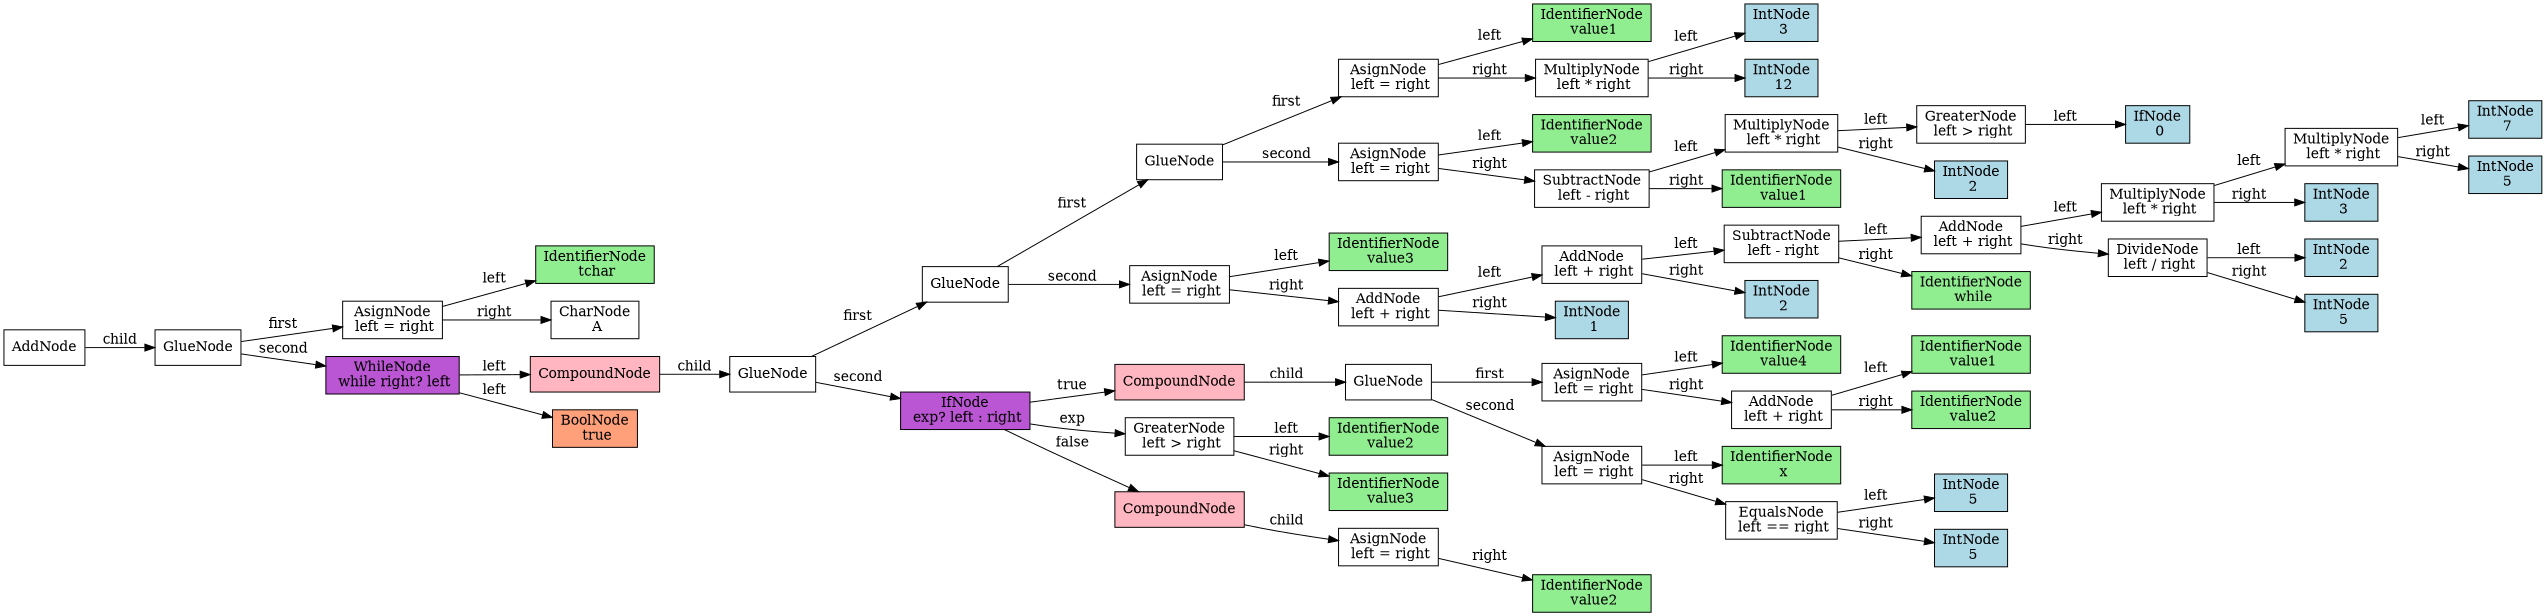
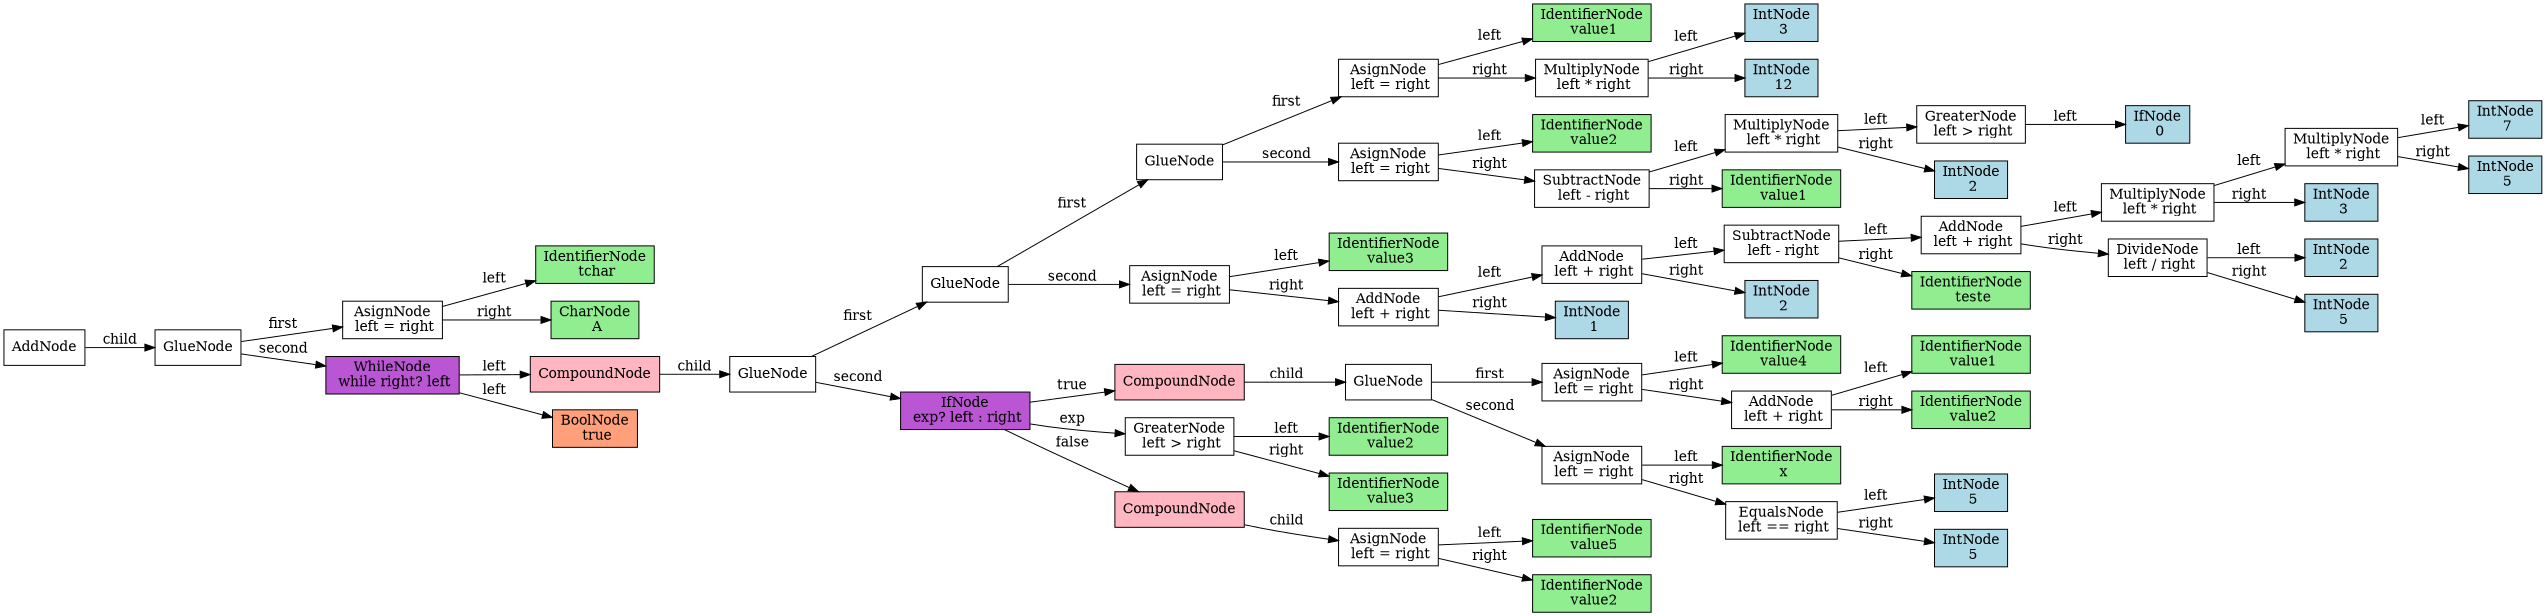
  digraph {
    rankdir=LR
    node [fillcolor=white shape=box style=filled]
    n1 [label=AddNode]
    n2 [label=GlueNode]
    n3 [label="AsignNode\n left = right"]
    n4 [fillcolor=mediumorchid label="WhileNode\n while right? left"]
    n5 [fillcolor=lightgreen label="IdentifierNode\n tchar"]
-   n6 [label="CharNode\n A"]
+   n6 [fillcolor=lightgreen label="CharNode\n A"]
    n7 [fillcolor=lightpink label=CompoundNode]
    n8 [fillcolor=lightsalmon label="BoolNode\n true"]
    n9 [label=GlueNode]
    n10 [label=GlueNode]
    n11 [fillcolor=mediumorchid label="IfNode\n exp? left : right"]
    n12 [label=GlueNode]
    n13 [label="AsignNode\n left = right"]
    n14 [fillcolor=lightpink label=CompoundNode]
    n15 [label="GreaterNode\n left > right"]
    n16 [fillcolor=lightpink label=CompoundNode]
    n17 [label="AsignNode\n left = right"]
    n18 [label="AsignNode\n left = right"]
    n19 [fillcolor=lightgreen label="IdentifierNode\n value3"]
    n20 [label="AddNode\n left + right"]
    n21 [fillcolor=lightgreen label="IdentifierNode\n value1"]
    n22 [label="MultiplyNode\n left * right"]
    n23 [fillcolor=lightgreen label="IdentifierNode\n value2"]
    n24 [label="SubtractNode\n left - right"]
    n25 [fillcolor=lightblue label="IntNode\n 3"]
    n26 [fillcolor=lightblue label="IntNode\n 12"]
    n27 [label="MultiplyNode\n left * right"]
    n28 [fillcolor=lightgreen label="IdentifierNode\n value1"]
    n29 [label="GreaterNode\n left > right"]
    n30 [fillcolor=lightblue label="IntNode\n 2"]
    n31 [fillcolor=lightblue label="IfNode\n 0"]
    n32 [label="AddNode\n left + right"]
    n33 [fillcolor=lightblue label="IntNode\n 1"]
    n34 [label="SubtractNode\n left - right"]
    n35 [fillcolor=lightblue label="IntNode\n 2"]
    n36 [label="AddNode\n left + right"]
-   n37 [fillcolor=lightgreen label="IdentifierNode\n while"]
+   n37 [fillcolor=lightgreen label="IdentifierNode\n teste"]
    n38 [label="MultiplyNode\n left * right"]
    n39 [label="DivideNode\n left / right"]
    n40 [label="MultiplyNode\n left * right"]
    n41 [fillcolor=lightblue label="IntNode\n 3"]
    n42 [fillcolor=lightblue label="IntNode\n 2"]
    n43 [fillcolor=lightblue label="IntNode\n 5"]
    n44 [fillcolor=lightblue label="IntNode\n 7"]
    n45 [fillcolor=lightblue label="IntNode\n 5"]
    n46 [label=GlueNode]
    n47 [fillcolor=lightgreen label="IdentifierNode\n value2"]
    n48 [fillcolor=lightgreen label="IdentifierNode\n value3"]
    n49 [label="AsignNode\n left = right"]
    n50 [label="AsignNode\n left = right"]
    n51 [label="AsignNode\n left = right"]
    n52 [fillcolor=lightgreen label="IdentifierNode\n value4"]
    n53 [label="AddNode\n left + right"]
    n54 [fillcolor=lightgreen label="IdentifierNode\n x"]
    n55 [label="EqualsNode\n left == right"]
    n56 [fillcolor=lightgreen label="IdentifierNode\n value1"]
    n57 [fillcolor=lightgreen label="IdentifierNode\n value2"]
    n58 [fillcolor=lightblue label="IntNode\n 5"]
    n59 [fillcolor=lightblue label="IntNode\n 5"]
+   n60 [fillcolor=lightgreen label="IdentifierNode\n value5"]
    n61 [fillcolor=lightgreen label="IdentifierNode\n value2"]
    n1 -> n2 [label=child]
    n2 -> n3 [label=first]
    n2 -> n4 [label=second]
    n3 -> n5 [label=left]
    n3 -> n6 [label=right]
    n4 -> n7 [label=left]
    n4 -> n8 [label=left]
    n7 -> n9 [label=child]
    n9 -> n10 [label=first]
    n9 -> n11 [label=second]
    n10 -> n12 [label=first]
    n10 -> n13 [label=second]
    n11 -> n14 [label=true]
    n11 -> n15 [label=exp]
    n11 -> n16 [label=false]
    n12 -> n17 [label=first]
    n12 -> n18 [label=second]
    n13 -> n19 [label=left]
    n13 -> n20 [label=right]
    n14 -> n46 [label=child]
    n15 -> n47 [label=left]
    n15 -> n48 [label=right]
    n16 -> n49 [label=child]
    n17 -> n21 [label=left]
    n17 -> n22 [label=right]
    n18 -> n23 [label=left]
    n18 -> n24 [label=right]
    n20 -> n32 [label=left]
    n20 -> n33 [label=right]
    n22 -> n25 [label=left]
    n22 -> n26 [label=right]
    n24 -> n27 [label=left]
    n24 -> n28 [label=right]
    n27 -> n29 [label=left]
    n27 -> n30 [label=right]
    n29 -> n31 [label=left]
    n32 -> n34 [label=left]
    n32 -> n35 [label=right]
    n34 -> n36 [label=left]
    n34 -> n37 [label=right]
    n36 -> n38 [label=left]
    n36 -> n39 [label=right]
    n38 -> n40 [label=left]
    n38 -> n41 [label=right]
    n39 -> n42 [label=left]
    n39 -> n43 [label=right]
    n40 -> n44 [label=left]
    n40 -> n45 [label=right]
    n46 -> n50 [label=first]
    n46 -> n51 [label=second]
+   n49 -> n60 [label=left]
    n49 -> n61 [label=right]
    n50 -> n52 [label=left]
    n50 -> n53 [label=right]
    n51 -> n54 [label=left]
    n51 -> n55 [label=right]
    n53 -> n56 [label=left]
    n53 -> n57 [label=right]
    n55 -> n58 [label=left]
    n55 -> n59 [label=right]
  }
